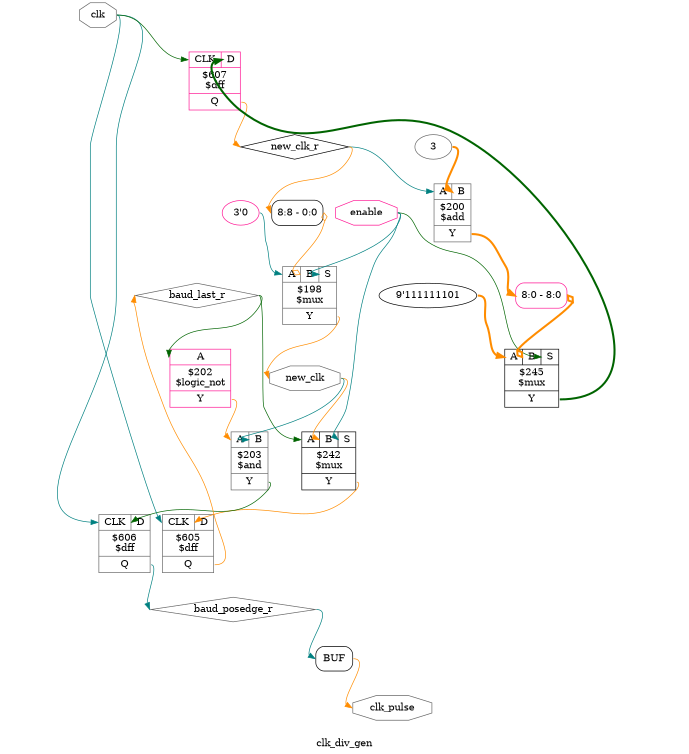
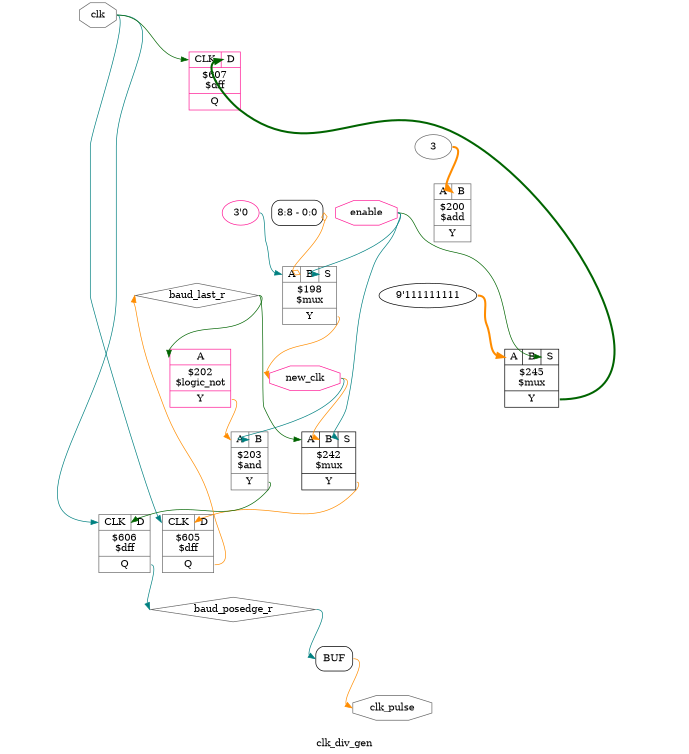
  digraph {
    label=clk_div_gen
    rankdir=TB
    remincross=true
    node [color=gray40 shape=record]
    edge [color=darkorange headport="p13:w" tailport=e]
    n1 [fontcolor=black label=baud_last_r shape=diamond]
    n2 [color=deeppink label="{{<p13> A}|$202\n$logic_not|{<p15> Y}}"]
    n3 [color=black label="{{<p13> A|<p14> B|<p25> S}|$242\n$mux|{<p15> Y}}"]
    n4 [label="{{<p13> A|<p14> B}|$203\n$and|{<p15> Y}}"]
    n5 [label="{{<p19> CLK|<p20> D}|$605\n$dff|{<p21> Q}}"]
    n6 [fontcolor=black label=baud_posedge_r shape=diamond]
    n7 [color=black label=BUF shape=box style=rounded]
    n8 [fontcolor=black label=clk_pulse shape=octagon]
    n9 [fontcolor=black label=clk shape=octagon]
    n10 [label="{{<p19> CLK|<p20> D}|$606\n$dff|{<p21> Q}}"]
    n11 [color=deeppink label="{{<p19> CLK|<p20> D}|$607\n$dff|{<p21> Q}}"]
-   n12 [color=black fontcolor=black label=new_clk_r shape=diamond]
    n13 [color=deeppink fontcolor=black label=enable shape=octagon]
    n14 [color=black label="{{<p13> A|<p14> B|<p25> S}|$245\n$mux|{<p15> Y}}"]
    n15 [label="{{<p13> A|<p14> B|<p25> S}|$198\n$mux|{<p15> Y}}"]
-   n16 [fontcolor=black label=new_clk shape=octagon]
+   n16 [color=deeppink fontcolor=black label=new_clk shape=octagon]
    n17 [label="{{<p13> A|<p14> B}|$200\n$add|{<p15> Y}}"]
    n18 [color=black label="<s0> 8:8 - 0:0 " style=rounded]
-   n19 [color=deeppink label="<s0> 8:0 - 8:0 " style=rounded]
    n20 [label=3 shape=""]
-   n21 [color=black label="9'111111101" shape=""]
+   n21 [color=black label="9'111111111" shape=""]
    n22 [color=deeppink label="3'0" shape=""]
    n1 -> n2 [color=darkgreen]
    n1 -> n3 [color=darkgreen]
    n2 -> n4 [tailport="p15:e"]
    n3 -> n5 [headport="p20:w" tailport="p15:e"]
    n4 -> n10 [color=darkgreen headport="p20:w" tailport="p15:e"]
    n5 -> n1 [headport=w tailport="p21:e"]
    n6 -> n7 [color=teal headport="w:w"]
    n7 -> n8 [headport=w tailport="e:e"]
    n9 -> n5 [color=teal headport="p19:w"]
    n9 -> n10 [color=teal headport="p19:w"]
    n9 -> n11 [color=darkgreen headport="p19:w"]
    n10 -> n6 [color=teal headport=w tailport="p21:e"]
-   n11 -> n12 [headport=w tailport="p21:e"]
-   n12 -> n17 [color=teal]
-   n12 -> n18 [headport="s0:w"]
    n13 -> n3 [color=teal headport="p25:w"]
    n13 -> n14 [color=darkgreen headport="p25:w"]
    n13 -> n15 [color=teal headport="p25:w"]
    n14 -> n11 [color=darkgreen headport="p20:w" style="setlinewidth(3)" tailport="p15:e"]
    n15 -> n16 [headport=w tailport="p15:e"]
    n16 -> n3 [headport="p14:w"]
    n16 -> n4 [color=teal headport="p14:w"]
-   n17 -> n19 [headport="s0:w" style="setlinewidth(3)" tailport="p15:e"]
    n18 -> n15 [arrowhead=odiamond arrowtail=odiamond dir=both headport="p14:w"]
-   n19 -> n14 [arrowhead=odiamond arrowtail=odiamond dir=both headport="p14:w" style="setlinewidth(3)"]
    n20 -> n17 [headport="p14:w" style="setlinewidth(3)"]
    n21 -> n14 [style="setlinewidth(3)"]
    n22 -> n15 [color=teal]
  }
